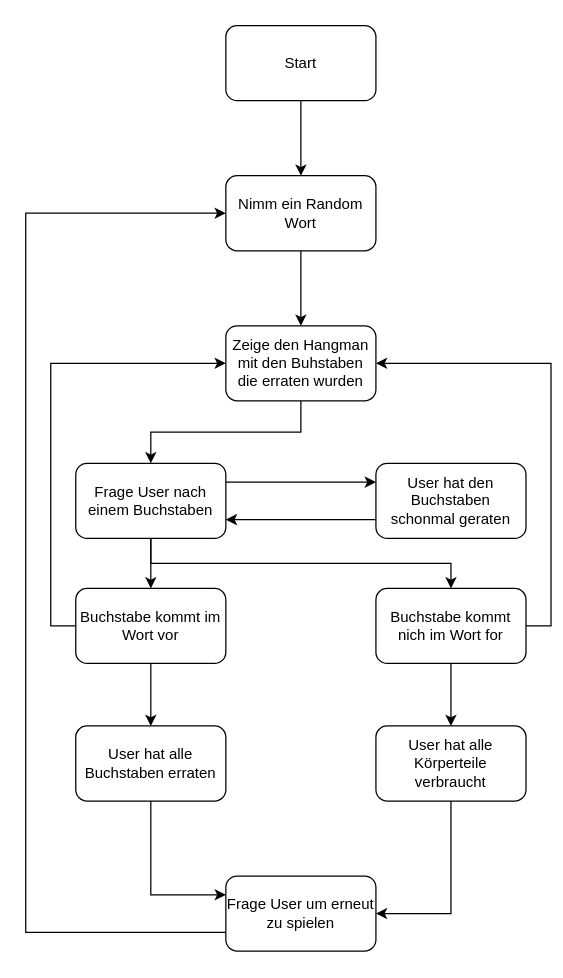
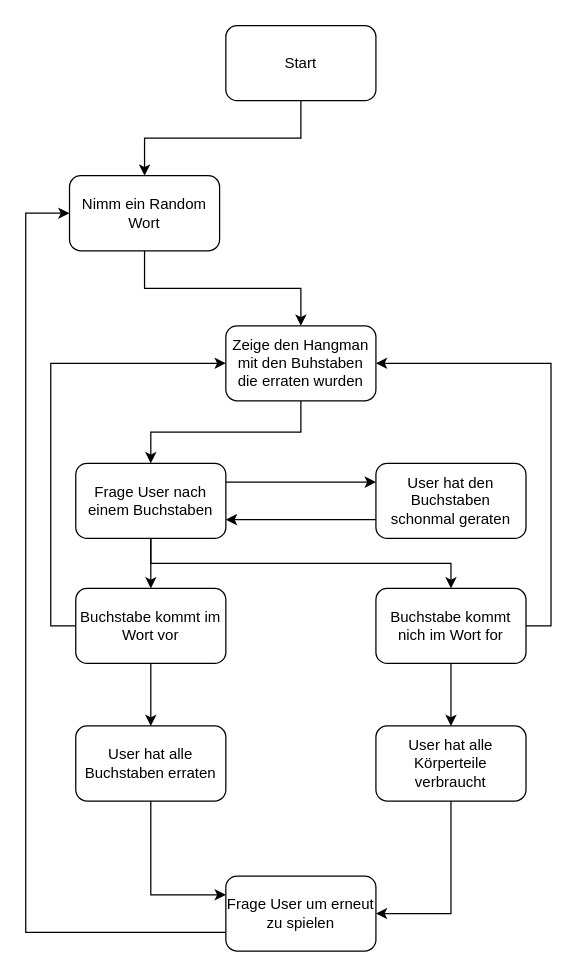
  <mxCell id="0" />
  <mxCell id="1" parent="0" />
  <mxCell id="2" style="edgeStyle=orthogonalEdgeStyle;rounded=0;orthogonalLoop=1;jettySize=auto;html=1;exitX=0.5;exitY=1;exitDx=0;exitDy=0;entryX=0.5;entryY=0;entryDx=0;entryDy=0;" edge="1" parent="1" source="3" target="5"><mxGeometry relative="1" as="geometry" /></mxCell>
  <mxCell id="3" value="Start" style="rounded=1;whiteSpace=wrap;html=1;" vertex="1" parent="1"><mxGeometry x="180" y="20" width="120" height="60" as="geometry" /></mxCell>
  <mxCell id="4" style="edgeStyle=orthogonalEdgeStyle;rounded=0;orthogonalLoop=1;jettySize=auto;html=1;exitX=0.5;exitY=1;exitDx=0;exitDy=0;entryX=0.5;entryY=0;entryDx=0;entryDy=0;" edge="1" parent="1" source="5" target="21"><mxGeometry relative="1" as="geometry" /></mxCell>
- <mxCell id="5" value="Nimm ein Random Wort" style="rounded=1;whiteSpace=wrap;html=1;" vertex="1" parent="1"><mxGeometry x="180" y="140" width="120" height="60" as="geometry" /></mxCell>
+ <mxCell id="5" value="Nimm ein Random Wort" style="rounded=1;whiteSpace=wrap;html=1;" vertex="1" parent="1"><mxGeometry x="55" y="140" width="120" height="60" as="geometry" /></mxCell>
  <mxCell id="6" style="edgeStyle=orthogonalEdgeStyle;rounded=0;orthogonalLoop=1;jettySize=auto;html=1;exitX=0.5;exitY=1;exitDx=0;exitDy=0;entryX=0.5;entryY=0;entryDx=0;entryDy=0;" edge="1" parent="1" source="9" target="12"><mxGeometry relative="1" as="geometry" /></mxCell>
  <mxCell id="7" style="edgeStyle=orthogonalEdgeStyle;rounded=0;orthogonalLoop=1;jettySize=auto;html=1;exitX=0.5;exitY=1;exitDx=0;exitDy=0;entryX=0.5;entryY=0;entryDx=0;entryDy=0;" edge="1" parent="1" source="9" target="15"><mxGeometry relative="1" as="geometry" /></mxCell>
  <mxCell id="8" style="edgeStyle=orthogonalEdgeStyle;rounded=0;orthogonalLoop=1;jettySize=auto;html=1;exitX=1;exitY=0.25;exitDx=0;exitDy=0;entryX=0;entryY=0.25;entryDx=0;entryDy=0;" edge="1" parent="1" source="9" target="25"><mxGeometry relative="1" as="geometry" /></mxCell>
  <mxCell id="9" value="Frage User nach einem Buchstaben" style="rounded=1;whiteSpace=wrap;html=1;" vertex="1" parent="1"><mxGeometry x="60" y="370" width="120" height="60" as="geometry" /></mxCell>
  <mxCell id="10" style="edgeStyle=orthogonalEdgeStyle;rounded=0;orthogonalLoop=1;jettySize=auto;html=1;exitX=1;exitY=0.5;exitDx=0;exitDy=0;entryX=1;entryY=0.5;entryDx=0;entryDy=0;" edge="1" parent="1" source="12" target="21"><mxGeometry relative="1" as="geometry" /></mxCell>
  <mxCell id="11" style="edgeStyle=orthogonalEdgeStyle;rounded=0;orthogonalLoop=1;jettySize=auto;html=1;exitX=0.5;exitY=1;exitDx=0;exitDy=0;entryX=0.5;entryY=0;entryDx=0;entryDy=0;" edge="1" parent="1" source="12" target="19"><mxGeometry relative="1" as="geometry" /></mxCell>
  <mxCell id="12" value="Buchstabe kommt nich im Wort for" style="rounded=1;whiteSpace=wrap;html=1;" vertex="1" parent="1"><mxGeometry x="300" y="470" width="120" height="60" as="geometry" /></mxCell>
  <mxCell id="13" style="edgeStyle=orthogonalEdgeStyle;rounded=0;orthogonalLoop=1;jettySize=auto;html=1;exitX=0;exitY=0.5;exitDx=0;exitDy=0;entryX=0;entryY=0.5;entryDx=0;entryDy=0;" edge="1" parent="1" source="15" target="21"><mxGeometry relative="1" as="geometry"><Array as="points"><mxPoint x="40" y="500" /><mxPoint x="40" y="290" /></Array></mxGeometry></mxCell>
  <mxCell id="14" style="edgeStyle=orthogonalEdgeStyle;rounded=0;orthogonalLoop=1;jettySize=auto;html=1;exitX=0.5;exitY=1;exitDx=0;exitDy=0;entryX=0.5;entryY=0;entryDx=0;entryDy=0;" edge="1" parent="1" source="15" target="17"><mxGeometry relative="1" as="geometry" /></mxCell>
  <mxCell id="15" value="Buchstabe kommt im Wort vor" style="rounded=1;whiteSpace=wrap;html=1;" vertex="1" parent="1"><mxGeometry x="60" y="470" width="120" height="60" as="geometry" /></mxCell>
  <mxCell id="16" style="edgeStyle=orthogonalEdgeStyle;rounded=0;orthogonalLoop=1;jettySize=auto;html=1;exitX=0.5;exitY=1;exitDx=0;exitDy=0;entryX=0;entryY=0.25;entryDx=0;entryDy=0;" edge="1" parent="1" source="17" target="23"><mxGeometry relative="1" as="geometry"><mxPoint x="170" y="840" as="targetPoint" /></mxGeometry></mxCell>
  <mxCell id="17" value="User hat alle Buchstaben erraten" style="rounded=1;whiteSpace=wrap;html=1;" vertex="1" parent="1"><mxGeometry x="60" y="580" width="120" height="60" as="geometry" /></mxCell>
  <mxCell id="18" style="edgeStyle=orthogonalEdgeStyle;rounded=0;orthogonalLoop=1;jettySize=auto;html=1;exitX=0.5;exitY=1;exitDx=0;exitDy=0;entryX=1;entryY=0.5;entryDx=0;entryDy=0;" edge="1" parent="1" source="19" target="23"><mxGeometry relative="1" as="geometry" /></mxCell>
  <mxCell id="19" value="User hat alle Körperteile verbraucht" style="rounded=1;whiteSpace=wrap;html=1;" vertex="1" parent="1"><mxGeometry x="300" y="580" width="120" height="60" as="geometry" /></mxCell>
  <mxCell id="20" style="edgeStyle=orthogonalEdgeStyle;rounded=0;orthogonalLoop=1;jettySize=auto;html=1;exitX=0.5;exitY=1;exitDx=0;exitDy=0;entryX=0.5;entryY=0;entryDx=0;entryDy=0;" edge="1" parent="1" source="21" target="9"><mxGeometry relative="1" as="geometry" /></mxCell>
  <mxCell id="21" value="Zeige den Hangman mit den Buhstaben die erraten wurden" style="rounded=1;whiteSpace=wrap;html=1;" vertex="1" parent="1"><mxGeometry x="180" y="260" width="120" height="60" as="geometry" /></mxCell>
  <mxCell id="22" style="edgeStyle=orthogonalEdgeStyle;rounded=0;orthogonalLoop=1;jettySize=auto;html=1;exitX=0;exitY=0.75;exitDx=0;exitDy=0;entryX=0;entryY=0.5;entryDx=0;entryDy=0;" edge="1" parent="1" source="23" target="5"><mxGeometry relative="1" as="geometry"><Array as="points"><mxPoint x="20" y="745" /><mxPoint x="20" y="170" /></Array></mxGeometry></mxCell>
  <mxCell id="23" value="Frage User um erneut zu spielen" style="rounded=1;whiteSpace=wrap;html=1;" vertex="1" parent="1"><mxGeometry x="180" y="700" width="120" height="60" as="geometry" /></mxCell>
  <mxCell id="24" style="edgeStyle=orthogonalEdgeStyle;rounded=0;orthogonalLoop=1;jettySize=auto;html=1;exitX=0;exitY=0.75;exitDx=0;exitDy=0;entryX=1;entryY=0.75;entryDx=0;entryDy=0;" edge="1" parent="1" source="25" target="9"><mxGeometry relative="1" as="geometry" /></mxCell>
  <mxCell id="25" value="User hat den Buchstaben schonmal geraten" style="rounded=1;whiteSpace=wrap;html=1;" vertex="1" parent="1"><mxGeometry x="300" y="370" width="120" height="60" as="geometry" /></mxCell>
